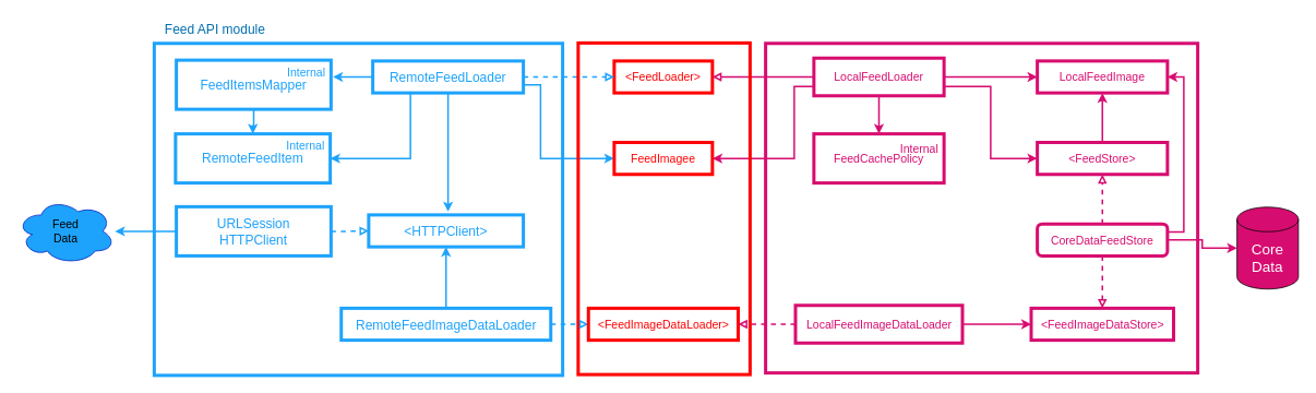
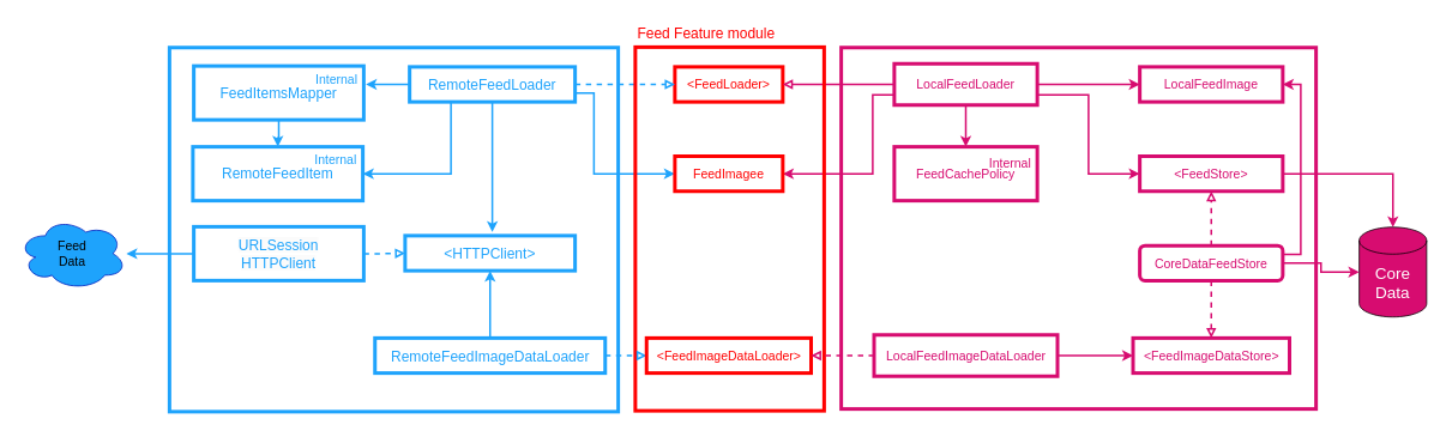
  <mxCell id="0" />
  <mxCell id="1" parent="0" />
  <mxCell id="2" value="&lt;font style=&quot;font-size: 14px;&quot;&gt;&amp;lt;FeedLoader&amp;gt;&lt;/font&gt;" style="rounded=0;whiteSpace=wrap;html=1;fillColor=none;strokeColor=#FF0000;strokeWidth=4;fontSize=14;fontColor=#FF0000;" vertex="1" parent="1"><mxGeometry x="750" y="74" width="120" height="39" as="geometry" /></mxCell>
  <mxCell id="3" style="edgeStyle=orthogonalEdgeStyle;rounded=0;orthogonalLoop=1;jettySize=auto;html=1;entryX=1;entryY=0.5;entryDx=0;entryDy=0;strokeColor=#D70C70;strokeWidth=2;endArrow=block;endFill=0;dashed=0;" edge="1" parent="1" source="8" target="2"><mxGeometry relative="1" as="geometry" /></mxCell>
  <mxCell id="4" style="edgeStyle=orthogonalEdgeStyle;rounded=0;orthogonalLoop=1;jettySize=auto;html=1;exitX=0;exitY=0.75;exitDx=0;exitDy=0;entryX=1;entryY=0.5;entryDx=0;entryDy=0;strokeColor=#D70C70;strokeWidth=2;" edge="1" parent="1" source="8" target="30"><mxGeometry relative="1" as="geometry"><Array as="points"><mxPoint x="970" y="105" /><mxPoint x="970" y="193" /></Array></mxGeometry></mxCell>
  <mxCell id="5" style="edgeStyle=orthogonalEdgeStyle;rounded=0;orthogonalLoop=1;jettySize=auto;html=1;entryX=0.5;entryY=0;entryDx=0;entryDy=0;strokeColor=#D70C70;strokeWidth=2;" edge="1" parent="1" source="8" target="37"><mxGeometry relative="1" as="geometry" /></mxCell>
  <mxCell id="6" style="edgeStyle=orthogonalEdgeStyle;rounded=0;orthogonalLoop=1;jettySize=auto;html=1;exitX=1;exitY=0.5;exitDx=0;exitDy=0;entryX=0;entryY=0.5;entryDx=0;entryDy=0;strokeColor=#D70C70;strokeWidth=2;" edge="1" parent="1" source="8" target="27"><mxGeometry relative="1" as="geometry" /></mxCell>
  <mxCell id="7" style="edgeStyle=orthogonalEdgeStyle;rounded=0;orthogonalLoop=1;jettySize=auto;html=1;exitX=1;exitY=0.75;exitDx=0;exitDy=0;entryX=0;entryY=0.5;entryDx=0;entryDy=0;strokeColor=#D70C70;strokeWidth=2;" edge="1" parent="1" source="8" target="29"><mxGeometry relative="1" as="geometry" /></mxCell>
  <mxCell id="8" value="&lt;font style=&quot;font-size: 14px;&quot;&gt;LocalFeedLoader&lt;/font&gt;" style="rounded=0;whiteSpace=wrap;html=1;fillColor=none;strokeColor=#D70C70;strokeWidth=4;fontColor=#D70C70;fontSize=14;" vertex="1" parent="1"><mxGeometry x="994" y="70.5" width="159" height="46" as="geometry" /></mxCell>
  <mxCell id="9" style="edgeStyle=orthogonalEdgeStyle;rounded=0;orthogonalLoop=1;jettySize=auto;html=1;entryX=0.5;entryY=0;entryDx=0;entryDy=0;strokeColor=#1EA3FC;strokeWidth=2;" edge="1" parent="1" source="10" target="25"><mxGeometry relative="1" as="geometry" /></mxCell>
  <mxCell id="10" value="&lt;font style=&quot;font-size: 16px;&quot;&gt;FeedItemsMapper&lt;/font&gt;" style="rounded=0;whiteSpace=wrap;html=1;fillColor=none;strokeColor=#1EA3FC;strokeWidth=4;fontColor=#1EA3FC;fontSize=16;" vertex="1" parent="1"><mxGeometry x="215" y="73" width="189" height="60" as="geometry" /></mxCell>
  <mxCell id="11" style="edgeStyle=orthogonalEdgeStyle;rounded=0;orthogonalLoop=1;jettySize=auto;html=1;exitX=0.5;exitY=1;exitDx=0;exitDy=0;strokeColor=#1EA3FC;strokeWidth=2;" edge="1" parent="1" source="16"><mxGeometry relative="1" as="geometry"><mxPoint x="547" y="258" as="targetPoint" /><mxPoint x="547" y="133" as="sourcePoint" /></mxGeometry></mxCell>
  <mxCell id="12" style="edgeStyle=orthogonalEdgeStyle;rounded=0;orthogonalLoop=1;jettySize=auto;html=1;strokeColor=#1EA3FC;strokeWidth=2;" edge="1" parent="1" source="16"><mxGeometry relative="1" as="geometry"><mxPoint x="406.412" y="93.5" as="targetPoint" /></mxGeometry></mxCell>
  <mxCell id="13" style="edgeStyle=orthogonalEdgeStyle;rounded=0;orthogonalLoop=1;jettySize=auto;html=1;exitX=0.25;exitY=1;exitDx=0;exitDy=0;entryX=1;entryY=0.5;entryDx=0;entryDy=0;strokeColor=#1EA3FC;strokeWidth=2;" edge="1" parent="1" source="16" target="25"><mxGeometry relative="1" as="geometry" /></mxCell>
  <mxCell id="14" style="edgeStyle=orthogonalEdgeStyle;rounded=0;orthogonalLoop=1;jettySize=auto;html=1;entryX=0;entryY=0.5;entryDx=0;entryDy=0;strokeColor=#1EA3FC;strokeWidth=2;dashed=1;endArrow=block;endFill=0;" edge="1" parent="1" source="16" target="2"><mxGeometry relative="1" as="geometry" /></mxCell>
  <mxCell id="15" style="edgeStyle=orthogonalEdgeStyle;rounded=0;orthogonalLoop=1;jettySize=auto;html=1;exitX=1;exitY=0.75;exitDx=0;exitDy=0;entryX=0;entryY=0.5;entryDx=0;entryDy=0;strokeColor=#1EA3FC;strokeWidth=2;" edge="1" parent="1" source="16" target="30"><mxGeometry relative="1" as="geometry"><Array as="points"><mxPoint x="660" y="103" /><mxPoint x="660" y="193" /></Array></mxGeometry></mxCell>
  <mxCell id="16" value="&lt;font style=&quot;font-size: 16px;&quot;&gt;RemoteFeedLoader&lt;/font&gt;" style="rounded=0;whiteSpace=wrap;html=1;fillColor=none;strokeColor=#1EA3FC;strokeWidth=4;fontColor=#1EA3FC;fontSize=16;" vertex="1" parent="1"><mxGeometry x="455" y="74" width="184" height="39" as="geometry" /></mxCell>
  <mxCell id="17" value="&lt;font style=&quot;font-size: 16px;&quot;&gt;&amp;lt;HTTPClient&amp;gt;&lt;/font&gt;" style="rounded=0;whiteSpace=wrap;html=1;fillColor=none;strokeColor=#1EA3FC;strokeWidth=4;fontColor=#1EA3FC;fontSize=16;" vertex="1" parent="1"><mxGeometry x="450" y="262" width="189" height="39" as="geometry" /></mxCell>
  <mxCell id="18" value="&lt;font style=&quot;font-size: 14px;&quot;&gt;Feed&lt;br style=&quot;font-size: 14px;&quot;&gt;Data&lt;/font&gt;" style="ellipse;shape=cloud;whiteSpace=wrap;html=1;fillColor=#1ea3fc;fontColor=#000000;strokeColor=#001DBC;fontSize=14;" vertex="1" parent="1"><mxGeometry x="20" y="242" width="120" height="80" as="geometry" /></mxCell>
  <mxCell id="19" style="edgeStyle=orthogonalEdgeStyle;rounded=0;orthogonalLoop=1;jettySize=auto;html=1;exitX=1;exitY=0.5;exitDx=0;exitDy=0;entryX=0;entryY=0.5;entryDx=0;entryDy=0;strokeWidth=2;endArrow=block;endFill=0;dashed=1;strokeColor=#1EA3FC;" edge="1" parent="1" source="21" target="17"><mxGeometry relative="1" as="geometry" /></mxCell>
  <mxCell id="20" style="edgeStyle=orthogonalEdgeStyle;rounded=0;orthogonalLoop=1;jettySize=auto;html=1;strokeColor=#1EA3FC;strokeWidth=2;" edge="1" parent="1" source="21" target="18"><mxGeometry relative="1" as="geometry" /></mxCell>
  <mxCell id="21" value="&lt;span style=&quot;font-family: Helvetica; font-size: 16px; font-style: normal; font-variant-ligatures: normal; font-variant-caps: normal; font-weight: 400; letter-spacing: normal; orphans: 2; text-align: center; text-indent: 0px; text-transform: none; widows: 2; word-spacing: 0px; -webkit-text-stroke-width: 0px; background-color: rgb(251, 251, 251); text-decoration-thickness: initial; text-decoration-style: initial; text-decoration-color: initial; float: none; display: inline !important;&quot;&gt;URLSession&lt;br&gt;HTTPClient&lt;br&gt;&lt;/span&gt;" style="rounded=0;whiteSpace=wrap;html=1;fillColor=none;strokeColor=#1EA3FC;strokeWidth=4;fontColor=#1EA3FC;" vertex="1" parent="1"><mxGeometry x="215" y="252" width="189" height="60" as="geometry" /></mxCell>
  <mxCell id="22" value="" style="rounded=0;whiteSpace=wrap;html=1;fillColor=none;strokeWidth=4;strokeColor=#1EA3FC;" vertex="1" parent="1"><mxGeometry x="188" y="52.5" width="499" height="405.5" as="geometry" /></mxCell>
- <mxCell id="23" value="Feed API module" style="text;html=1;strokeColor=none;fillColor=none;align=center;verticalAlign=middle;whiteSpace=wrap;rounded=0;strokeWidth=0;fontColor=#006EAF;fontStyle=0;fontSize=16;" vertex="1" parent="1"><mxGeometry x="199" y="20" width="127" height="30" as="geometry" /></mxCell>
  <mxCell id="24" value="&lt;font style=&quot;font-size: 14px;&quot;&gt;Internal&lt;/font&gt;" style="text;html=1;strokeColor=none;fillColor=none;align=center;verticalAlign=middle;whiteSpace=wrap;rounded=0;labelPosition=center;verticalLabelPosition=middle;fontColor=#1EA3FC;" vertex="1" parent="1"><mxGeometry x="344" y="73" width="60" height="30" as="geometry" /></mxCell>
  <mxCell id="25" value="RemoteFeedItem" style="rounded=0;whiteSpace=wrap;html=1;fillColor=none;strokeColor=#1EA3FC;strokeWidth=4;fontColor=#1EA3FC;fontSize=16;" vertex="1" parent="1"><mxGeometry x="214" y="163" width="189" height="60" as="geometry" /></mxCell>
  <mxCell id="26" value="&lt;font style=&quot;font-size: 14px;&quot;&gt;Internal&lt;/font&gt;" style="text;html=1;strokeColor=none;fillColor=none;align=center;verticalAlign=middle;whiteSpace=wrap;rounded=0;labelPosition=center;verticalLabelPosition=middle;fontColor=#1EA3FC;" vertex="1" parent="1"><mxGeometry x="343" y="163" width="60" height="30" as="geometry" /></mxCell>
  <mxCell id="27" value="&lt;font style=&quot;font-size: 14px;&quot;&gt;LocalFeedImage&lt;/font&gt;" style="rounded=0;whiteSpace=wrap;html=1;fillColor=none;strokeColor=#D70C70;strokeWidth=4;fontColor=#D70C70;fontSize=14;" vertex="1" parent="1"><mxGeometry x="1267" y="74" width="159" height="39" as="geometry" /></mxCell>
- <mxCell id="28" style="edgeStyle=orthogonalEdgeStyle;rounded=0;orthogonalLoop=1;jettySize=auto;html=1;entryX=0.5;entryY=1;entryDx=0;entryDy=0;strokeColor=#D70C70;strokeWidth=2;" edge="1" parent="1" source="29" target="27"><mxGeometry relative="1" as="geometry" /></mxCell>
+ <mxCell id="28" style="edgeStyle=orthogonalEdgeStyle;rounded=0;orthogonalLoop=1;jettySize=auto;html=1;strokeColor=#D70C70;strokeWidth=2;" edge="1" parent="1" source="29" target="39"><mxGeometry relative="1" as="geometry" /></mxCell>
  <mxCell id="29" value="&lt;font style=&quot;font-size: 14px;&quot;&gt;&amp;lt;FeedStore&amp;gt;&lt;/font&gt;" style="rounded=0;whiteSpace=wrap;html=1;fillColor=none;strokeColor=#D70C70;strokeWidth=4;fontColor=#D70C70;fontSize=14;" vertex="1" parent="1"><mxGeometry x="1267" y="173.5" width="159" height="39" as="geometry" /></mxCell>
  <mxCell id="30" value="&lt;font style=&quot;font-size: 14px;&quot;&gt;FeedImagee&lt;/font&gt;" style="rounded=0;whiteSpace=wrap;html=1;fillColor=none;strokeColor=#FF0000;strokeWidth=4;fontSize=14;fontColor=#FF0000;" vertex="1" parent="1"><mxGeometry x="750" y="173.5" width="120" height="39" as="geometry" /></mxCell>
  <mxCell id="31" value="" style="rounded=0;whiteSpace=wrap;html=1;fillColor=none;strokeWidth=4;strokeColor=#ff0000;" vertex="1" parent="1"><mxGeometry x="706" y="52" width="210" height="405" as="geometry" /></mxCell>
  <mxCell id="32" style="edgeStyle=orthogonalEdgeStyle;rounded=0;orthogonalLoop=1;jettySize=auto;html=1;entryX=0.5;entryY=1;entryDx=0;entryDy=0;strokeColor=#D70C70;strokeWidth=2;endArrow=block;endFill=0;dashed=1;" edge="1" parent="1" source="35" target="29"><mxGeometry relative="1" as="geometry" /></mxCell>
  <mxCell id="33" style="edgeStyle=orthogonalEdgeStyle;rounded=0;orthogonalLoop=1;jettySize=auto;html=1;exitX=0.5;exitY=1;exitDx=0;exitDy=0;entryX=0.5;entryY=0;entryDx=0;entryDy=0;strokeColor=#D70C70;strokeWidth=2;endArrow=block;endFill=0;dashed=1;" edge="1" parent="1" source="35" target="48"><mxGeometry relative="1" as="geometry" /></mxCell>
  <mxCell id="34" style="edgeStyle=orthogonalEdgeStyle;rounded=0;orthogonalLoop=1;jettySize=auto;html=1;exitX=1;exitY=0.25;exitDx=0;exitDy=0;entryX=1;entryY=0.5;entryDx=0;entryDy=0;strokeColor=#D70C70;strokeWidth=2;" edge="1" parent="1" source="35" target="27"><mxGeometry relative="1" as="geometry" /></mxCell>
  <mxCell id="35" value="&lt;font style=&quot;font-size: 14px;&quot;&gt;CoreDataFeedStore&lt;br&gt;&lt;/font&gt;" style="whiteSpace=wrap;html=1;fillColor=none;strokeColor=#D70C70;strokeWidth=4;fontSize=14;gradientColor=#b3b3b3;fontColor=#D70C70;rounded=1;" vertex="1" parent="1"><mxGeometry x="1267" y="273" width="159" height="39" as="geometry" /></mxCell>
  <mxCell id="36" value="" style="rounded=0;whiteSpace=wrap;html=1;fillColor=none;strokeWidth=4;strokeColor=#D70C70;" vertex="1" parent="1"><mxGeometry x="935" y="52.5" width="528" height="402.5" as="geometry" /></mxCell>
  <mxCell id="37" value="&lt;font style=&quot;font-size: 14px;&quot;&gt;FeedCachePolicy&lt;/font&gt;" style="rounded=0;whiteSpace=wrap;html=1;fillColor=none;strokeColor=#D70C70;strokeWidth=4;fontColor=#D70C70;fontSize=14;" vertex="1" parent="1"><mxGeometry x="994" y="163" width="159" height="60" as="geometry" /></mxCell>
  <mxCell id="38" value="&lt;font style=&quot;font-size: 14px;&quot;&gt;Internal&lt;/font&gt;" style="text;html=1;strokeColor=none;fillColor=none;align=center;verticalAlign=middle;whiteSpace=wrap;rounded=0;labelPosition=center;verticalLabelPosition=middle;fontColor=#D70C70;" vertex="1" parent="1"><mxGeometry x="1093" y="166" width="60" height="30" as="geometry" /></mxCell>
  <mxCell id="39" value="&lt;font color=&quot;#ffffff&quot; style=&quot;font-size: 18px;&quot;&gt;Core&lt;br&gt;Data&lt;/font&gt;" style="shape=cylinder3;whiteSpace=wrap;html=1;boundedLbl=1;backgroundOutline=1;size=15;strokeColor=#000000;gradientColor=none;fillColor=#D70C70;gradientDirection=north;strokeWidth=1;" vertex="1" parent="1"><mxGeometry x="1511" y="252.5" width="75" height="100" as="geometry" /></mxCell>
  <mxCell id="40" style="edgeStyle=orthogonalEdgeStyle;rounded=0;orthogonalLoop=1;jettySize=auto;html=1;entryX=0.5;entryY=1;entryDx=0;entryDy=0;strokeColor=#1EA3FC;strokeWidth=2;" edge="1" parent="1" source="42" target="17"><mxGeometry relative="1" as="geometry" /></mxCell>
  <mxCell id="41" style="edgeStyle=orthogonalEdgeStyle;rounded=0;orthogonalLoop=1;jettySize=auto;html=1;exitX=1;exitY=0.5;exitDx=0;exitDy=0;entryX=0;entryY=0.5;entryDx=0;entryDy=0;strokeColor=#1EA3FC;strokeWidth=2;dashed=1;endArrow=block;endFill=0;" edge="1" parent="1" source="42" target="44"><mxGeometry relative="1" as="geometry" /></mxCell>
  <mxCell id="42" value="&lt;font style=&quot;font-size: 16px;&quot;&gt;RemoteFeedImageDataLoader&lt;/font&gt;" style="rounded=0;whiteSpace=wrap;html=1;fillColor=none;strokeColor=#1EA3FC;strokeWidth=4;fontColor=#1EA3FC;fontSize=16;" vertex="1" parent="1"><mxGeometry x="416.5" y="376" width="256" height="39" as="geometry" /></mxCell>
+ <mxCell id="43" value="Feed Feature module" style="text;html=1;strokeColor=none;fillColor=none;align=center;verticalAlign=middle;whiteSpace=wrap;rounded=0;strokeWidth=0;fontColor=#FF0000;fontStyle=0;fontSize=16;" vertex="1" parent="1"><mxGeometry x="706" y="21" width="158" height="30" as="geometry" /></mxCell>
  <mxCell id="44" value="&lt;font style=&quot;font-size: 14px;&quot;&gt;&amp;lt;FeedImageDataLoader&amp;gt;&lt;/font&gt;" style="rounded=0;whiteSpace=wrap;html=1;fillColor=none;strokeColor=#FF0000;strokeWidth=4;fontSize=14;fontColor=#FF0000;" vertex="1" parent="1"><mxGeometry x="718.5" y="376" width="183" height="39" as="geometry" /></mxCell>
  <mxCell id="45" style="edgeStyle=orthogonalEdgeStyle;rounded=0;orthogonalLoop=1;jettySize=auto;html=1;entryX=1;entryY=0.5;entryDx=0;entryDy=0;strokeColor=#D70C70;strokeWidth=2;endArrow=block;endFill=0;dashed=1;" edge="1" parent="1" source="47" target="44"><mxGeometry relative="1" as="geometry" /></mxCell>
  <mxCell id="46" style="edgeStyle=orthogonalEdgeStyle;rounded=0;orthogonalLoop=1;jettySize=auto;html=1;entryX=0;entryY=0.5;entryDx=0;entryDy=0;strokeColor=#D70C70;strokeWidth=2;" edge="1" parent="1" source="47" target="48"><mxGeometry relative="1" as="geometry" /></mxCell>
  <mxCell id="47" value="LocalFeedImageDataLoader" style="rounded=0;whiteSpace=wrap;html=1;fillColor=none;strokeColor=#D70C70;strokeWidth=4;fontColor=#D70C70;fontSize=14;" vertex="1" parent="1"><mxGeometry x="971.5" y="372.5" width="204" height="46" as="geometry" /></mxCell>
  <mxCell id="48" value="&lt;font style=&quot;font-size: 14px;&quot;&gt;&amp;lt;FeedImageDataStore&amp;gt;&lt;br&gt;&lt;/font&gt;" style="rounded=0;whiteSpace=wrap;html=1;fillColor=none;strokeColor=#D70C70;strokeWidth=4;fontSize=14;gradientColor=#b3b3b3;fontColor=#D70C70;" vertex="1" parent="1"><mxGeometry x="1259.5" y="376" width="174" height="39" as="geometry" /></mxCell>
  <mxCell id="49" style="edgeStyle=orthogonalEdgeStyle;rounded=0;orthogonalLoop=1;jettySize=auto;html=1;exitX=1;exitY=0.5;exitDx=0;exitDy=0;entryX=0;entryY=0.5;entryDx=0;entryDy=0;entryPerimeter=0;strokeColor=#D70C70;strokeWidth=2;" edge="1" parent="1" source="35" target="39"><mxGeometry relative="1" as="geometry" /></mxCell>
